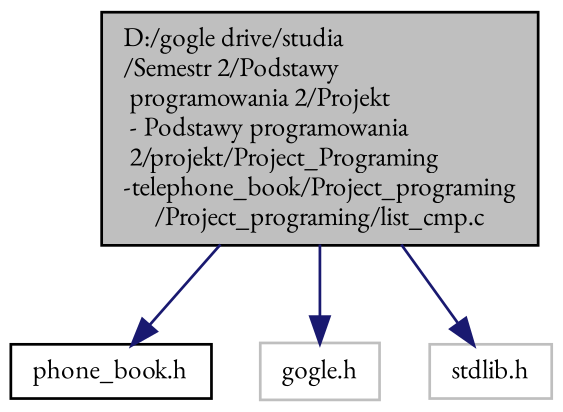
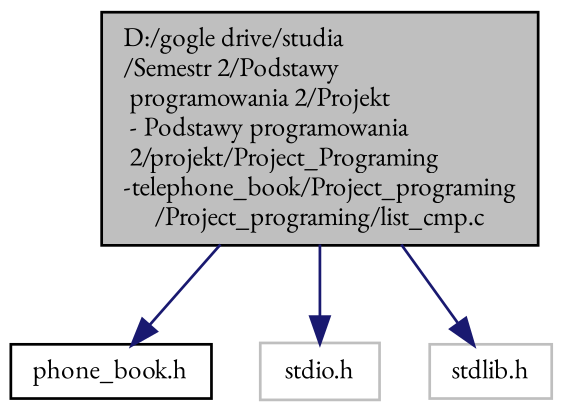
  digraph {
    fontname="EB Garamond"
    node [color=black fillcolor=white fontname="EB Garamond" fontsize=10 shape=record style=filled]
    edge [color=midnightblue fontname="EB Garamond" fontsize=10 labelfontname=Helvetica labelfontsize=10 style=solid]
    n1 [fillcolor=grey75 fontcolor=black height=0.2 label="D:/gogle drive/studia\l/Semestr  2/Podstawy\l programowania 2/Projekt\l - Podstawy programowania\l 2/projekt/Project_Programing\l-telephone_book/Project_programing\l/Project_programing/list_cmp.c" width=0.4]
    n2 [height=0.2 label="phone_book.h" width=0.4]
-   n3 [color=grey75 height=0.2 label="gogle.h" width=0.4]
+   n3 [color=grey75 height=0.2 label="stdio.h" width=0.4]
    n4 [color=grey75 height=0.2 label="stdlib.h" width=0.4]
    n1 -> n2
    n1 -> n3
    n1 -> n4
  }
